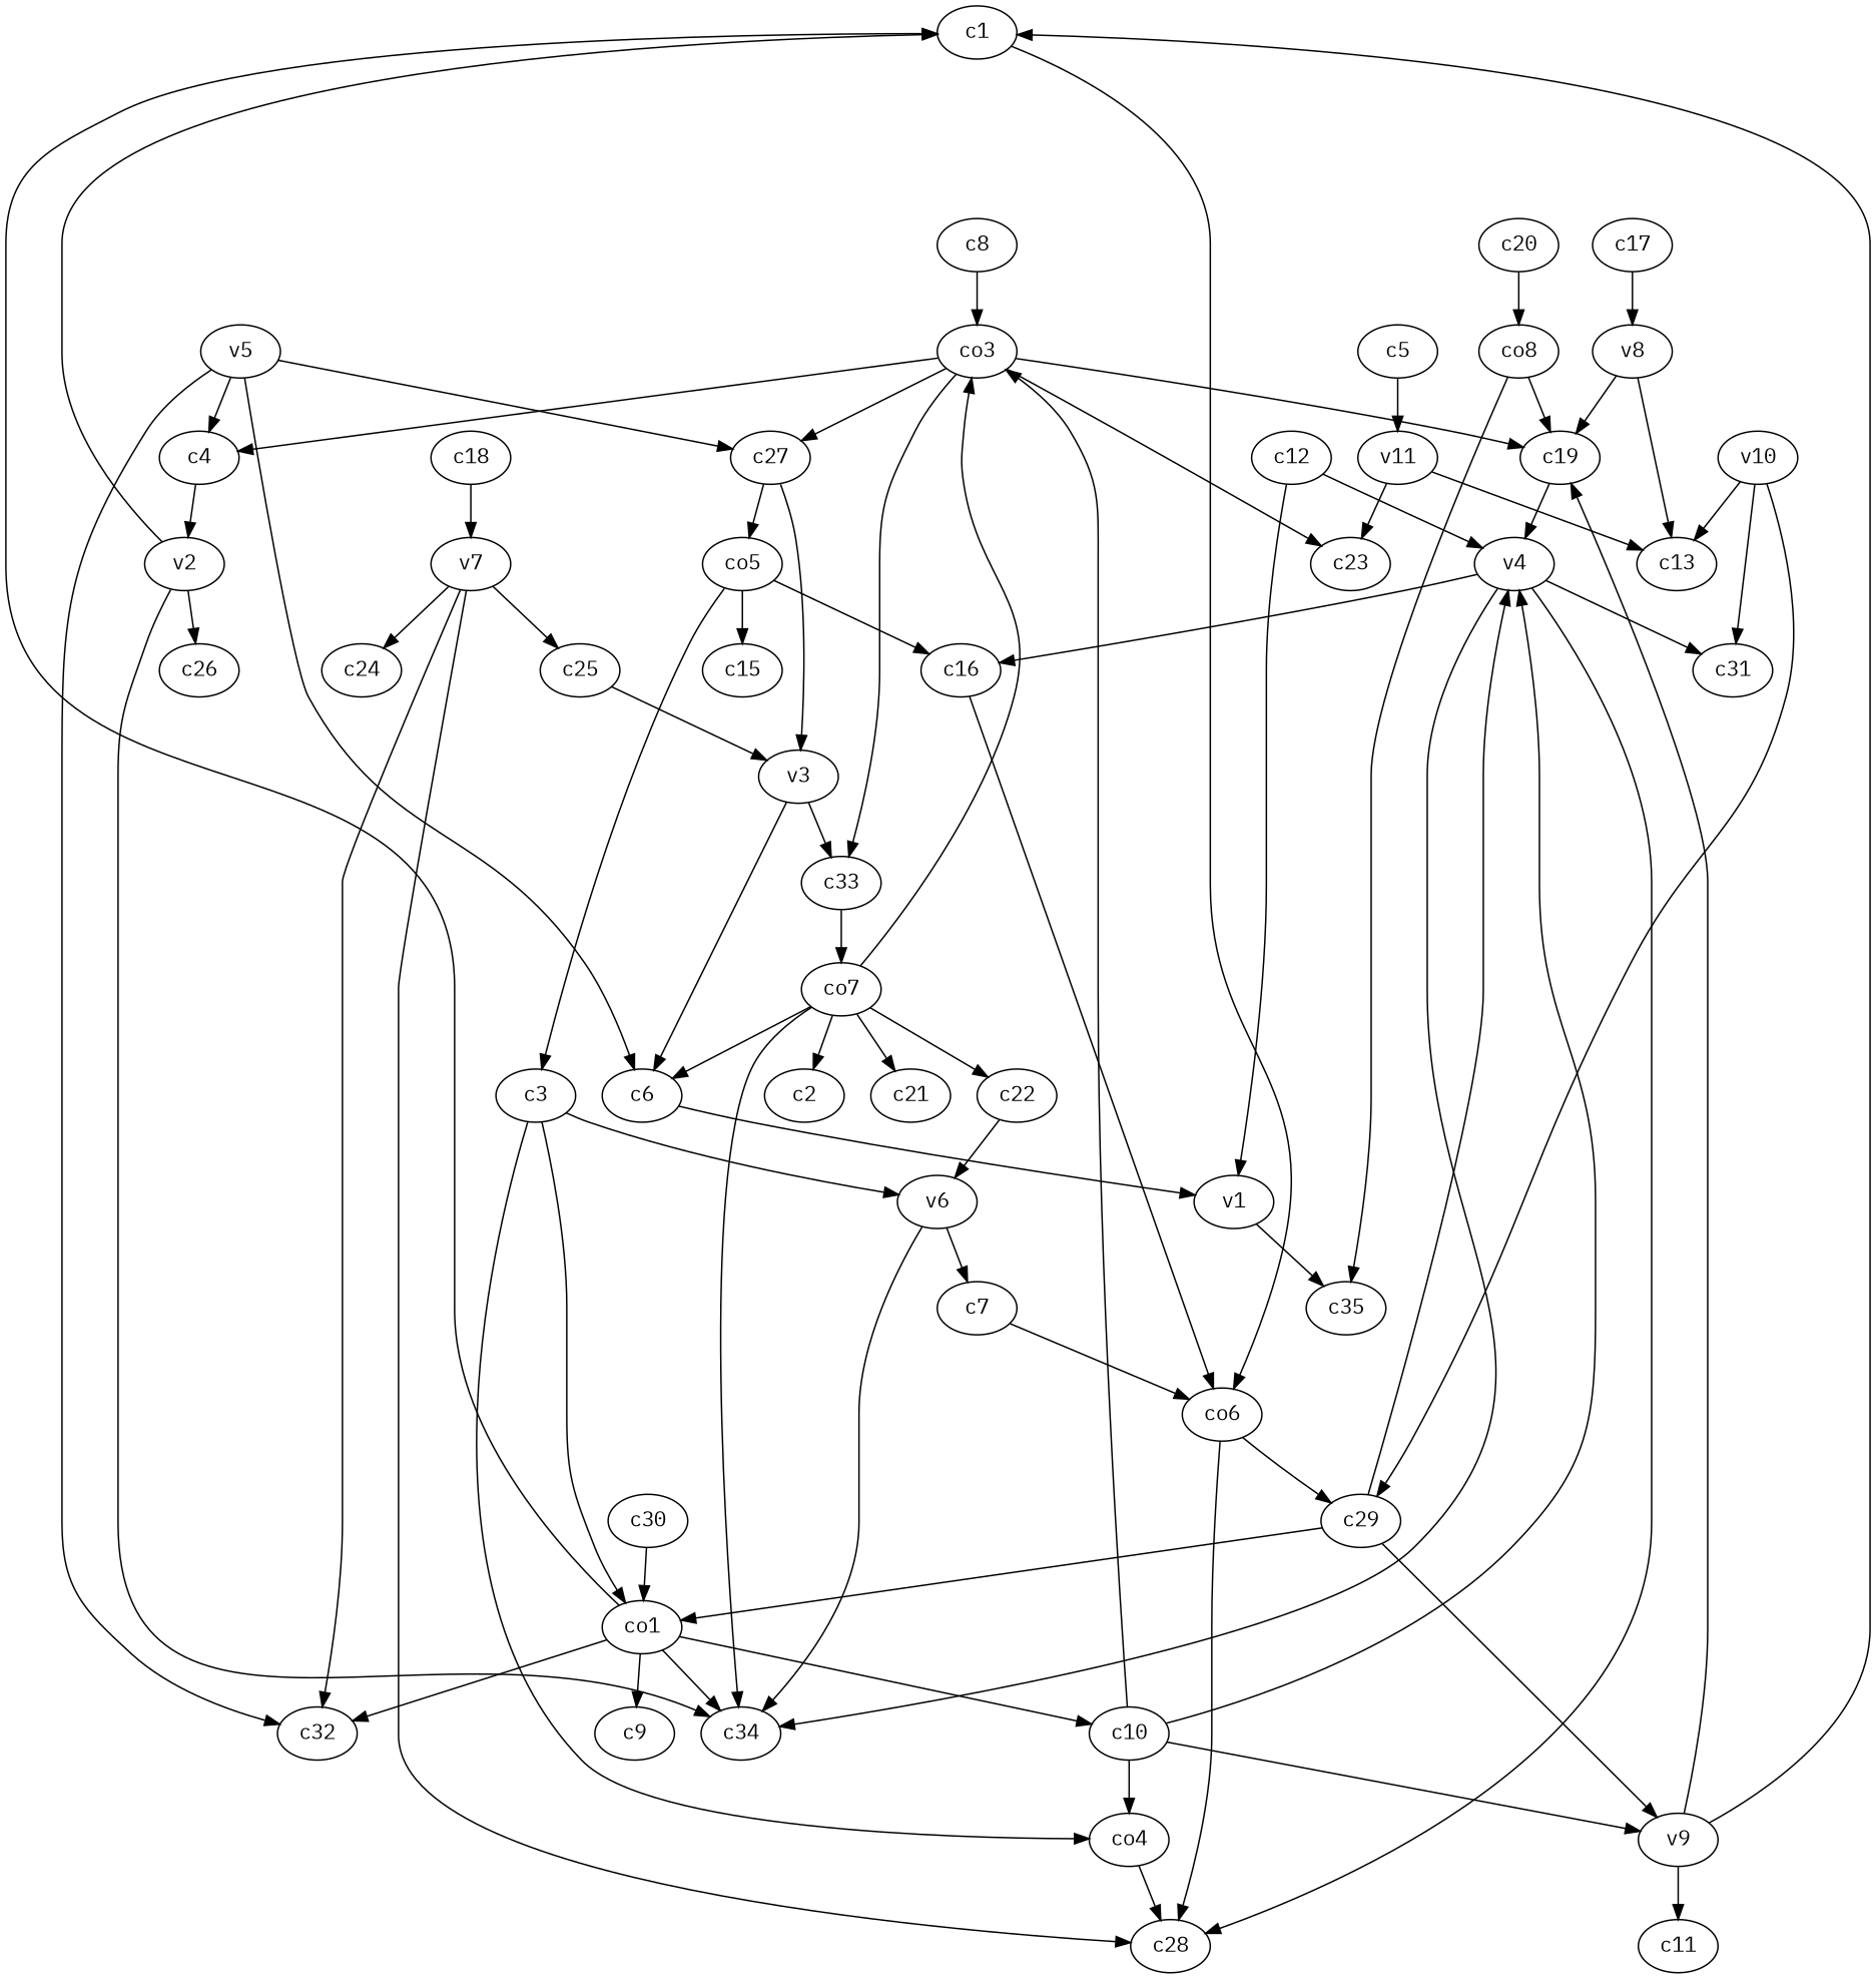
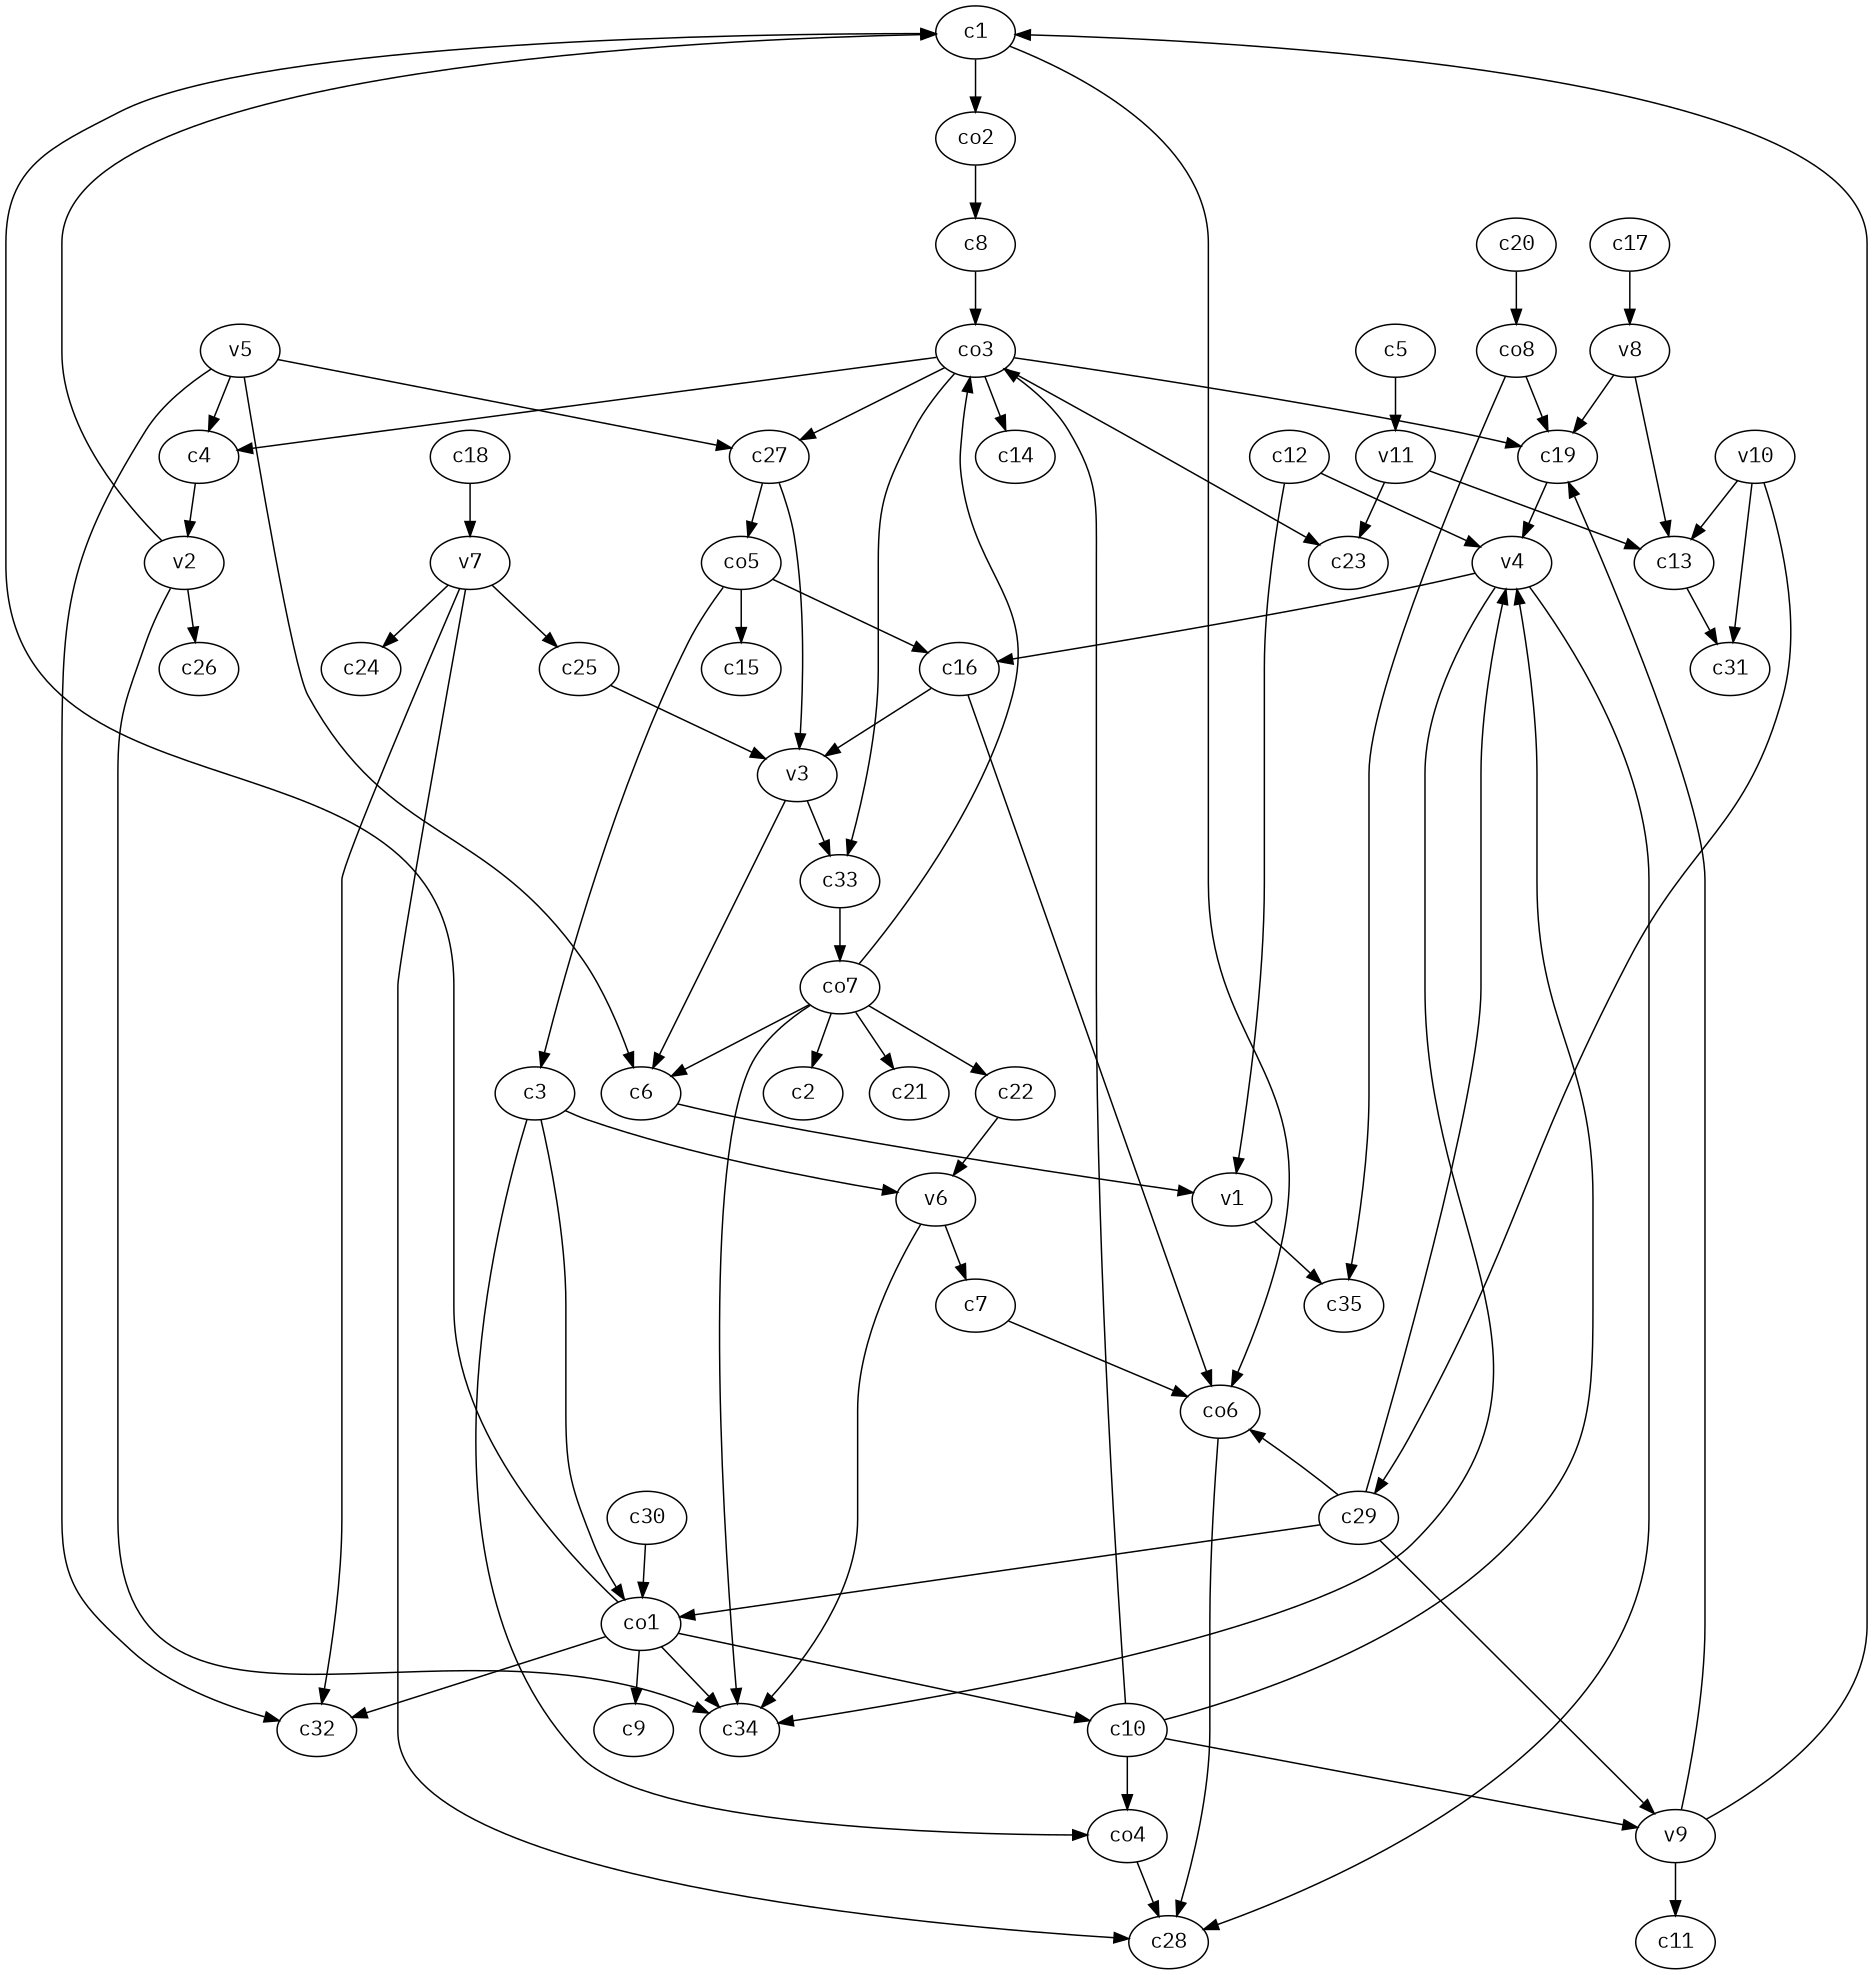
  strict digraph {
    fontname="IBM Plex Mono"
    node [fontname="IBM Plex Mono"]
    edge [fontname="IBM Plex Mono" weight=1]
    c1
+   co2
    co6
    c8
    c29
    c28
    c3
    v6
    co1
    co4
    c7
    c34
    c10
    c32
    c9
    c4
    v2
    c26
    c5
    v11
    c13
    c23
    c6
    v1
    c35
    co3
    c19
    c27
    c33
+   c14
    v4
    v9
    c16
    c31
    c11
    c12
    v3
    c17
    v8
    c18
    v7
    c25
    c24
    c20
    co8
    c22
    co5
    c15
    c30
    co7
    c2
    c21
    v5
    v10
+   c1 -> co2
    c1 -> co6
-   co6 -> c29
+   co2 -> c8
+   c29 -> co6
    co6 -> c28
    c8 -> co3
    c29 -> co1
    c29 -> v4
    c29 -> v9
    c3 -> v6
    c3 -> co1
    c3 -> co4
    v6 -> c7
    v6 -> c34
    co1 -> c1
    co1 -> c34
    co1 -> c10
    co1 -> c32
    co1 -> c9
    co4 -> c28
    c7 -> co6
    c10 -> co4
    c10 -> co3
    c10 -> v4
    c10 -> v9
    c4 -> v2
    v2 -> c1
    v2 -> c34
    v2 -> c26
    c5 -> v11
    v11 -> c13
    v11 -> c23
    c6 -> v1
    v1 -> c35
    co3 -> c4
    co3 -> c23
    co3 -> c19
    co3 -> c27
    co3 -> c33
+   co3 -> c14
    c19 -> v4
    c27 -> v3
    c27 -> co5
    c33 -> co7
    v4 -> c28
    v4 -> c34
    v4 -> c16
-   v4 -> c31
+   c13 -> c31
    v9 -> c1
    v9 -> c19
    v9 -> c11
    c16 -> co6
+   c16 -> v3
    c12 -> v1
    c12 -> v4
    v3 -> c6
    v3 -> c33
    c17 -> v8
    v8 -> c13
    v8 -> c19
    c18 -> v7
    v7 -> c28
    v7 -> c32
    v7 -> c25
    v7 -> c24
    c25 -> v3
    c20 -> co8
    co8 -> c35
    co8 -> c19
    c22 -> v6
    co5 -> c3
    co5 -> c16
    co5 -> c15
    c30 -> co1
    co7 -> c34
    co7 -> c6
    co7 -> co3
    co7 -> c22
    co7 -> c2
    co7 -> c21
    v5 -> c32
    v5 -> c4
    v5 -> c6
    v5 -> c27
    v10 -> c29
    v10 -> c13
    v10 -> c31
  }
